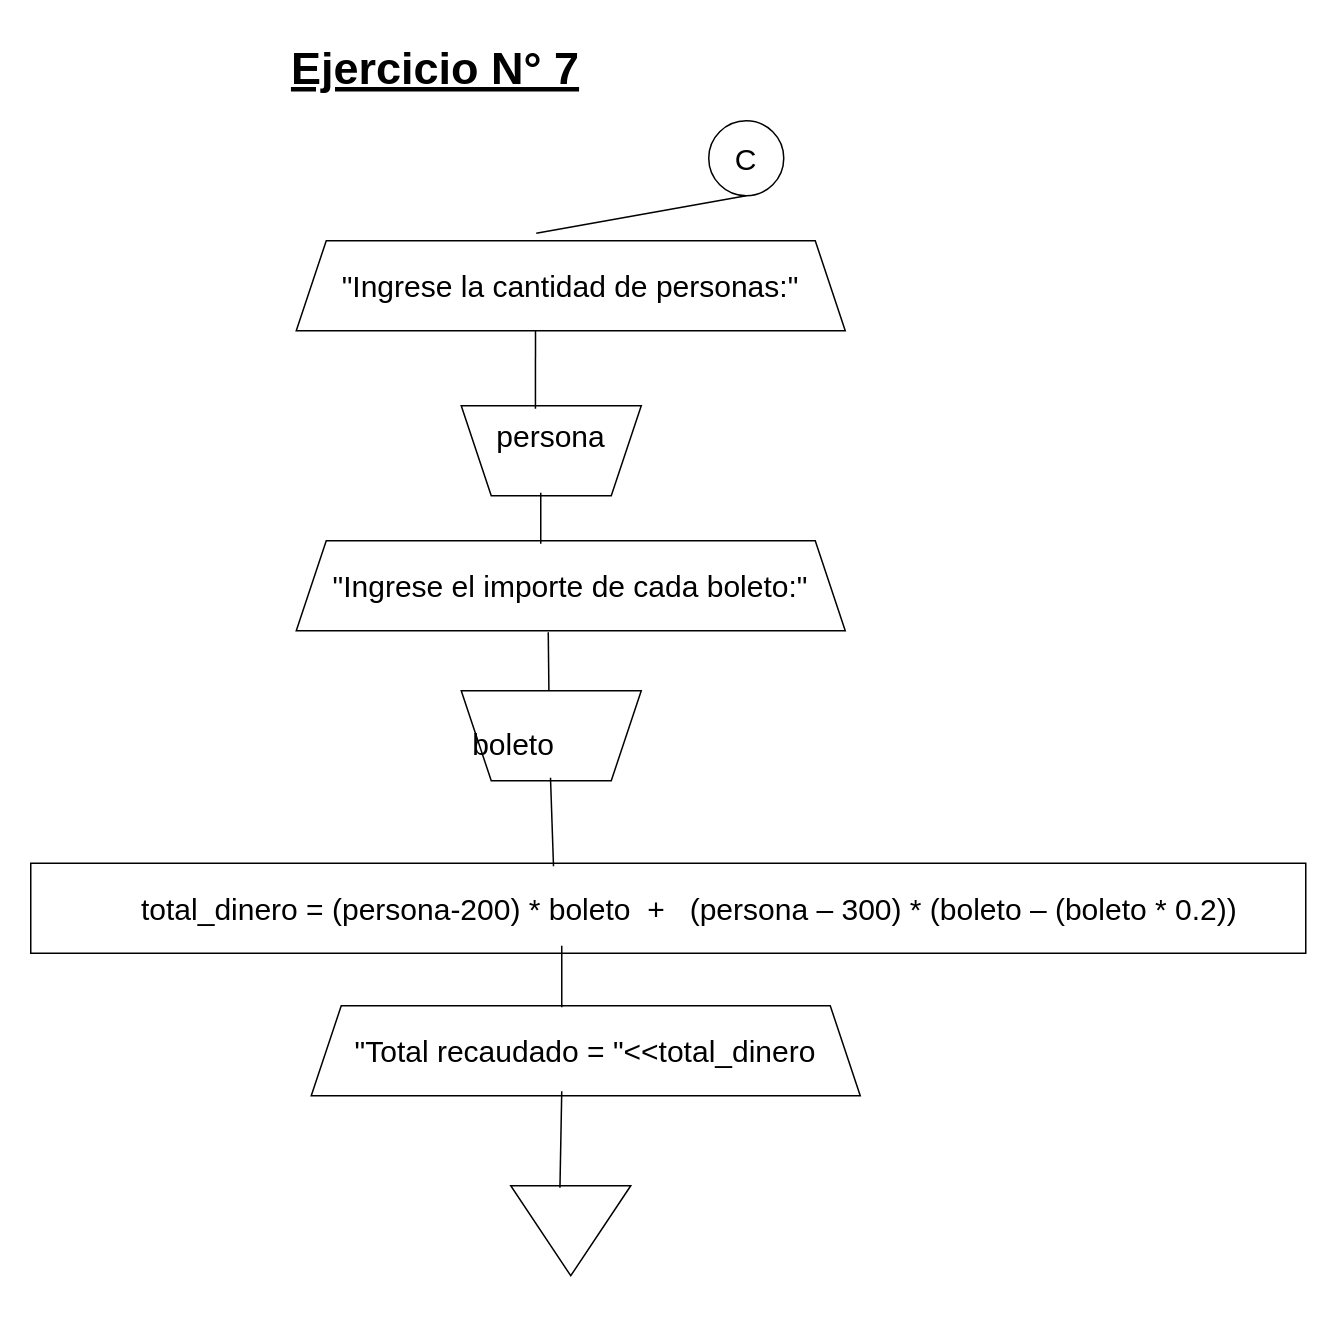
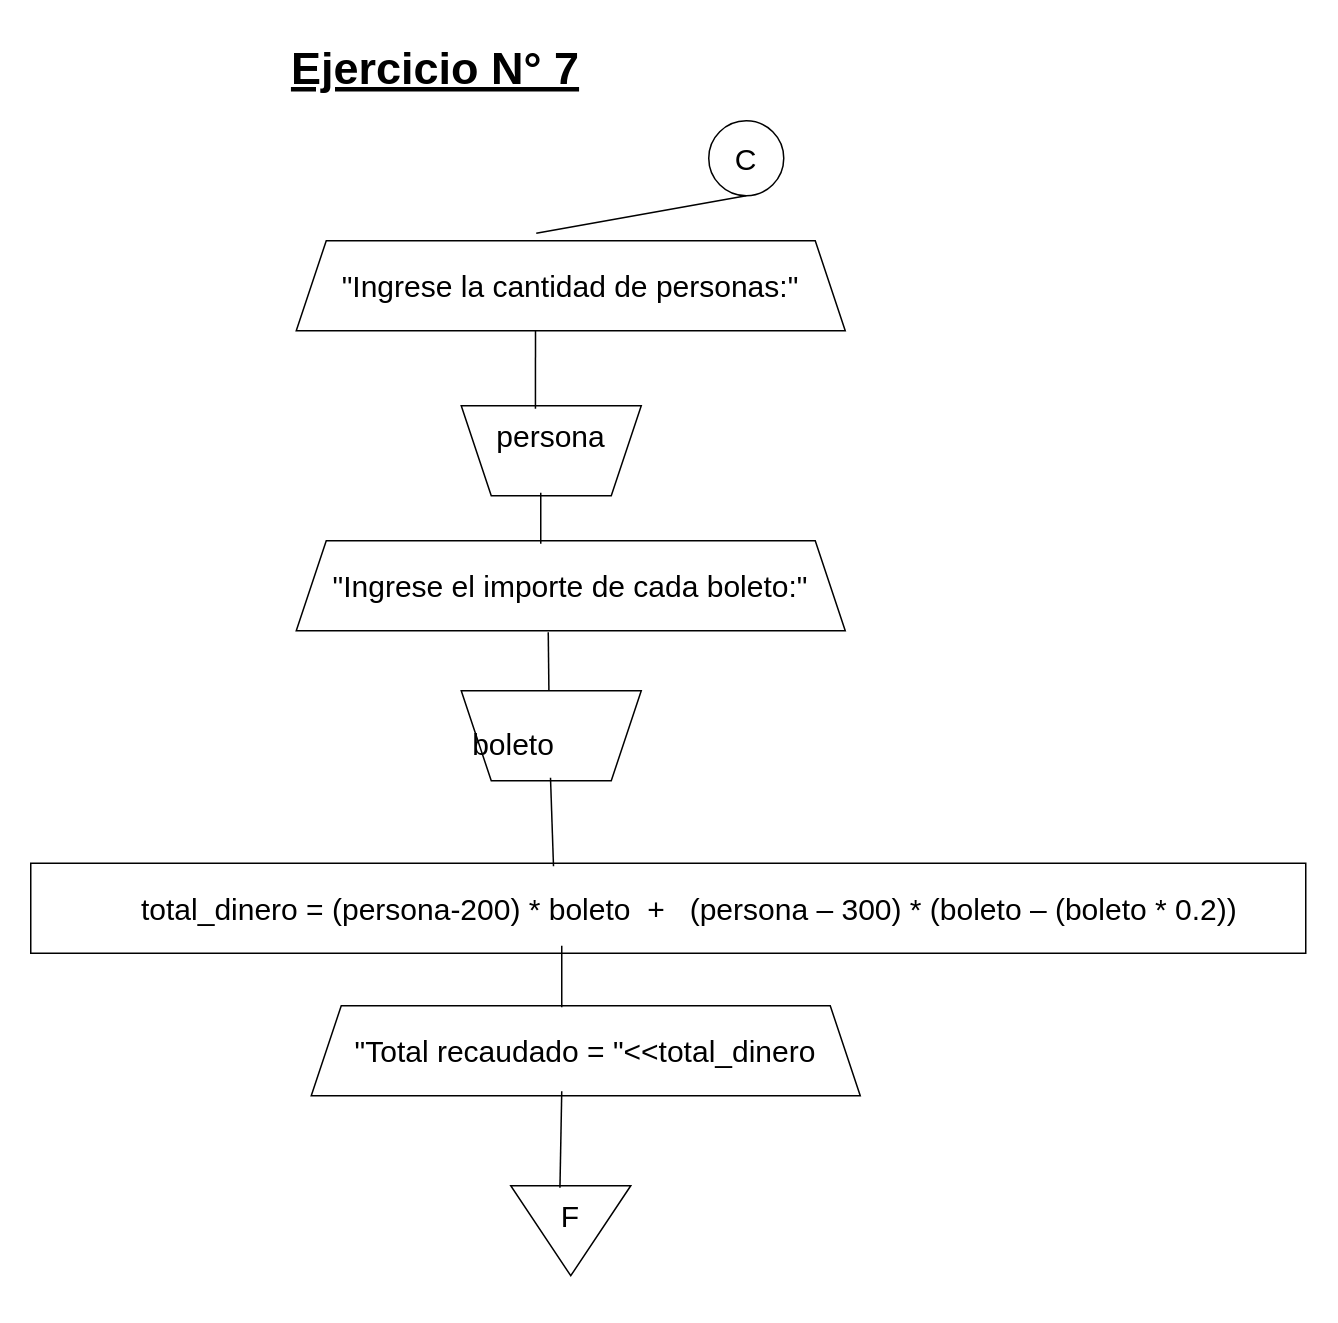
  <mxCell id="0" />
  <mxCell id="1" parent="0" />
  <mxCell id="2" value="&lt;u style=&quot;font-size: 30px&quot;&gt;&lt;b&gt;Ejercicio N° 7&lt;br&gt;&lt;/b&gt;&lt;/u&gt;" style="text;html=1;strokeColor=none;fillColor=none;align=center;verticalAlign=middle;whiteSpace=wrap;rounded=0;" vertex="1" parent="1"><mxGeometry x="160" y="20" width="260" height="50" as="geometry" /></mxCell>
  <mxCell id="3" value="&lt;font style=&quot;font-size: 20px&quot;&gt;C&lt;/font&gt;" style="ellipse;whiteSpace=wrap;html=1;aspect=fixed;" vertex="1" parent="1"><mxGeometry x="472" y="80" width="50" height="50" as="geometry" /></mxCell>
  <mxCell id="4" value="&lt;font style=&quot;font-size: 20px&quot;&gt;&quot;Ingrese la cantidad de personas:&quot;&lt;/font&gt;" style="shape=trapezoid;perimeter=trapezoidPerimeter;whiteSpace=wrap;html=1;fixedSize=1;" vertex="1" parent="1"><mxGeometry x="197" y="160" width="366" height="60" as="geometry" /></mxCell>
  <mxCell id="5" value="" style="shape=trapezoid;perimeter=trapezoidPerimeter;whiteSpace=wrap;html=1;fixedSize=1;rotation=-180;" vertex="1" parent="1"><mxGeometry x="307" y="270" width="120" height="60" as="geometry" /></mxCell>
  <mxCell id="6" value="&lt;font style=&quot;font-size: 20px&quot;&gt;persona&lt;/font&gt;" style="text;html=1;strokeColor=none;fillColor=none;align=center;verticalAlign=middle;whiteSpace=wrap;rounded=0;" vertex="1" parent="1"><mxGeometry x="347" y="280" width="40" height="20" as="geometry" /></mxCell>
  <mxCell id="7" value="&lt;font style=&quot;font-size: 20px&quot;&gt;&quot;Ingrese el importe de cada boleto:&quot;&lt;/font&gt;" style="shape=trapezoid;perimeter=trapezoidPerimeter;whiteSpace=wrap;html=1;fixedSize=1;" vertex="1" parent="1"><mxGeometry x="197" y="360" width="366" height="60" as="geometry" /></mxCell>
  <mxCell id="8" value="" style="shape=trapezoid;perimeter=trapezoidPerimeter;whiteSpace=wrap;html=1;fixedSize=1;rotation=-180;" vertex="1" parent="1"><mxGeometry x="307" y="460" width="120" height="60" as="geometry" /></mxCell>
  <mxCell id="9" value="&lt;font style=&quot;font-size: 20px&quot;&gt;boleto&lt;/font&gt;" style="text;html=1;strokeColor=none;fillColor=none;align=center;verticalAlign=middle;whiteSpace=wrap;rounded=0;" vertex="1" parent="1"><mxGeometry x="322" y="485" width="40" height="20" as="geometry" /></mxCell>
  <mxCell id="10" value="&lt;p class=&quot;MsoNormal&quot; style=&quot;margin-left: 54.0pt&quot;&gt;&lt;span style=&quot;font-family: &amp;#34;arial&amp;#34; , sans-serif&quot;&gt;&lt;font style=&quot;font-size: 20px&quot;&gt;total_dinero&amp;nbsp;= (persona-200) * boleto&amp;nbsp; + &amp;nbsp;&amp;nbsp;(persona – 300) * (boleto – (boleto * 0.2))&lt;/font&gt;&lt;/span&gt;&lt;/p&gt;" style="rounded=0;whiteSpace=wrap;html=1;align=left;" vertex="1" parent="1"><mxGeometry x="20" y="575" width="850" height="60" as="geometry" /></mxCell>
  <mxCell id="11" value="&lt;font style=&quot;font-size: 20px&quot;&gt;&quot;Total recaudado = &quot;&amp;lt;&amp;lt;total_dinero&lt;/font&gt;" style="shape=trapezoid;perimeter=trapezoidPerimeter;whiteSpace=wrap;html=1;fixedSize=1;" vertex="1" parent="1"><mxGeometry x="207" y="670" width="366" height="60" as="geometry" /></mxCell>
  <mxCell id="12" value="" style="triangle;whiteSpace=wrap;html=1;rotation=90;" vertex="1" parent="1"><mxGeometry x="350" y="780" width="60" height="80" as="geometry" /></mxCell>
+ <mxCell id="13" value="&lt;font style=&quot;font-size: 20px&quot;&gt;F&lt;/font&gt;" style="text;html=1;strokeColor=none;fillColor=none;align=center;verticalAlign=middle;whiteSpace=wrap;rounded=0;" vertex="1" parent="1"><mxGeometry x="360" y="800" width="40" height="20" as="geometry" /></mxCell>
  <mxCell id="14" value="" style="endArrow=none;html=1;entryX=0.5;entryY=1;entryDx=0;entryDy=0;" edge="1" parent="1" target="3"><mxGeometry width="50" height="50" relative="1" as="geometry"><mxPoint x="357" y="155" as="sourcePoint" /><mxPoint x="444" y="552" as="targetPoint" /></mxGeometry></mxCell>
  <mxCell id="15" value="" style="endArrow=none;html=1;entryX=0.5;entryY=1;entryDx=0;entryDy=0;exitX=0.588;exitY=0.967;exitDx=0;exitDy=0;exitPerimeter=0;" edge="1" parent="1" source="5"><mxGeometry width="50" height="50" relative="1" as="geometry"><mxPoint x="356.5" y="245" as="sourcePoint" /><mxPoint x="356.5" y="220" as="targetPoint" /></mxGeometry></mxCell>
  <mxCell id="16" value="" style="endArrow=none;html=1;entryX=0.5;entryY=1;entryDx=0;entryDy=0;" edge="1" parent="1"><mxGeometry width="50" height="50" relative="1" as="geometry"><mxPoint x="360" y="362" as="sourcePoint" /><mxPoint x="360" y="328" as="targetPoint" /></mxGeometry></mxCell>
  <mxCell id="17" value="" style="endArrow=none;html=1;entryX=0.5;entryY=1;entryDx=0;entryDy=0;" edge="1" parent="1"><mxGeometry width="50" height="50" relative="1" as="geometry"><mxPoint x="365.44" y="460" as="sourcePoint" /><mxPoint x="365" y="421" as="targetPoint" /></mxGeometry></mxCell>
  <mxCell id="18" value="" style="endArrow=none;html=1;entryX=0.5;entryY=1;entryDx=0;entryDy=0;exitX=0.41;exitY=0.033;exitDx=0;exitDy=0;exitPerimeter=0;" edge="1" parent="1" source="10"><mxGeometry width="50" height="50" relative="1" as="geometry"><mxPoint x="366.94" y="557" as="sourcePoint" /><mxPoint x="366.5" y="518" as="targetPoint" /></mxGeometry></mxCell>
  <mxCell id="19" value="" style="endArrow=none;html=1;entryX=0.5;entryY=1;entryDx=0;entryDy=0;" edge="1" parent="1"><mxGeometry width="50" height="50" relative="1" as="geometry"><mxPoint x="374" y="671" as="sourcePoint" /><mxPoint x="374" y="630" as="targetPoint" /></mxGeometry></mxCell>
  <mxCell id="20" value="" style="endArrow=none;html=1;entryX=0.5;entryY=1;entryDx=0;entryDy=0;exitX=0.023;exitY=0.59;exitDx=0;exitDy=0;exitPerimeter=0;" edge="1" parent="1" source="12"><mxGeometry width="50" height="50" relative="1" as="geometry"><mxPoint x="374" y="768" as="sourcePoint" /><mxPoint x="374" y="727" as="targetPoint" /></mxGeometry></mxCell>
